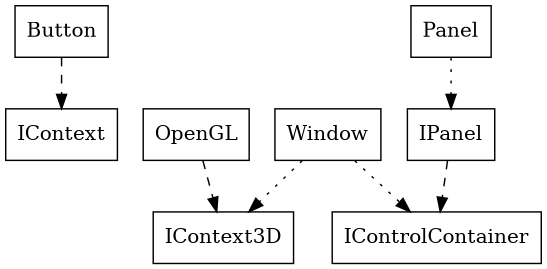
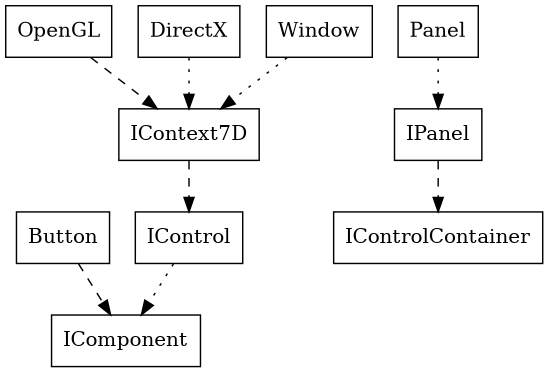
  digraph {
    node [shape=box]
    edge [style=dotted]
-   IComponent [label=IContext]
-   IContext3D
+   IControl
+   IComponent
+   IContext3D [label=IContext7D]
    OpenGL
+   DirectX
    Button
    Window
    IControlContainer
    IPanel
    Panel
+   IControl -> IComponent
+   IContext3D -> IControl [style=dashed]
    OpenGL -> IContext3D [style=dashed]
+   DirectX -> IContext3D
    Button -> IComponent [style=dashed]
    Window -> IContext3D
-   Window -> IControlContainer
    IPanel -> IControlContainer [style=dashed]
    Panel -> IPanel
  }
